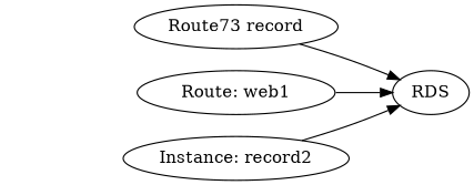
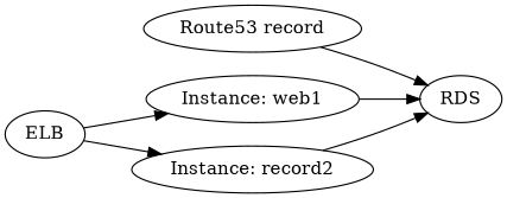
  digraph {
    rankdir=LR
-   "Route53 record" [label="Route73 record"]
+   "Route53 record"
    RDS
-   "Instance: web1" [label="Route: web1"]
+   ELB
+   "Instance: web1"
    n5 [label="Instance: record2"]
    "Route53 record" -> RDS
+   ELB -> "Instance: web1"
+   ELB -> n5
    "Instance: web1" -> RDS
    n5 -> RDS
  }
